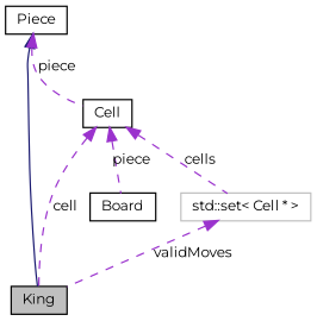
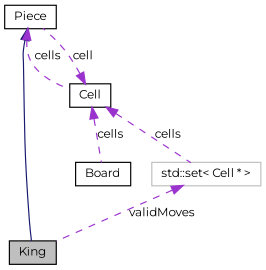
  digraph {
    fontname=Montserrat
    node [color=black fontname=Montserrat fontsize=10 shape=record]
    edge [color=darkorchid3 dir=back fontname=Montserrat fontsize=10 labelfontname=Helvetica labelfontsize=10 style=dashed]
    n1 [fillcolor=grey75 fontcolor=black height=0.2 label=King style=filled width=0.4]
    n2 [height=0.2 label=Piece width=0.4]
    n3 [height=0.2 label=Cell width=0.4]
    n4 [height=0.2 label=Board width=0.4]
    n5 [color=grey75 height=0.2 label="std::set\< Cell * \>" width=0.4]
    n2 -> n1 [color=midnightblue style=solid]
-   n2 -> n3 [label=piece]
-   n3 -> n1 [label=cell]
-   n3 -> n4 [label=piece]
+   n2 -> n3 [label=cells]
+   n3 -> n2 [label=cell]
+   n3 -> n4 [label=cells]
    n3 -> n5 [label=cells]
    n5 -> n1 [label=validMoves]
  }
